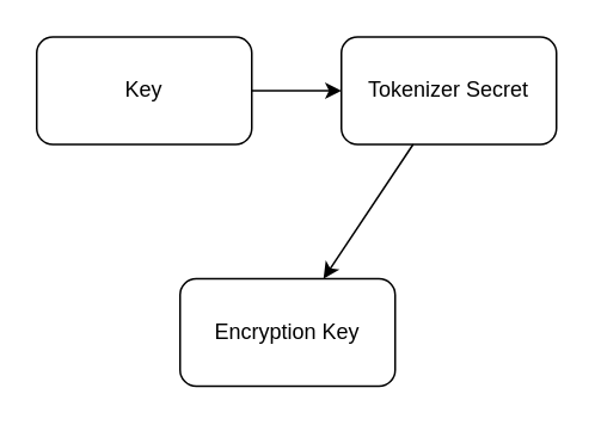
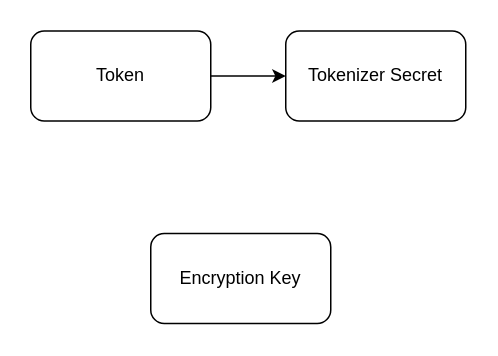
  <mxCell id="0" />
  <mxCell id="1" parent="0" />
- <mxCell id="2" value="Key" style="rounded=1;whiteSpace=wrap;html=1;" parent="1" vertex="1"><mxGeometry x="20" y="20" width="120" height="60" as="geometry" /></mxCell>
+ <mxCell id="2" value="Token" style="rounded=1;whiteSpace=wrap;html=1;" parent="1" vertex="1"><mxGeometry x="20" y="20" width="120" height="60" as="geometry" /></mxCell>
  <mxCell id="3" value="Tokenizer Secret" style="rounded=1;whiteSpace=wrap;html=1;" parent="1" vertex="1"><mxGeometry x="190" y="20" width="120" height="60" as="geometry" /></mxCell>
  <mxCell id="4" value="Encryption Key" style="rounded=1;whiteSpace=wrap;html=1;" parent="1" vertex="1"><mxGeometry x="100" y="155" width="120" height="60" as="geometry" /></mxCell>
  <mxCell id="5" value="" style="endArrow=classic;html=1;" parent="1" source="2" target="3" edge="1"><mxGeometry width="50" height="50" relative="1" as="geometry"><mxPoint x="200" y="300" as="sourcePoint" /><mxPoint x="250" y="250" as="targetPoint" /></mxGeometry></mxCell>
- <mxCell id="6" value="" style="endArrow=classic;html=1;" parent="1" source="3" target="4" edge="1"><mxGeometry width="50" height="50" relative="1" as="geometry"><mxPoint x="160" y="60" as="sourcePoint" /><mxPoint x="250" y="250" as="targetPoint" /></mxGeometry></mxCell>
